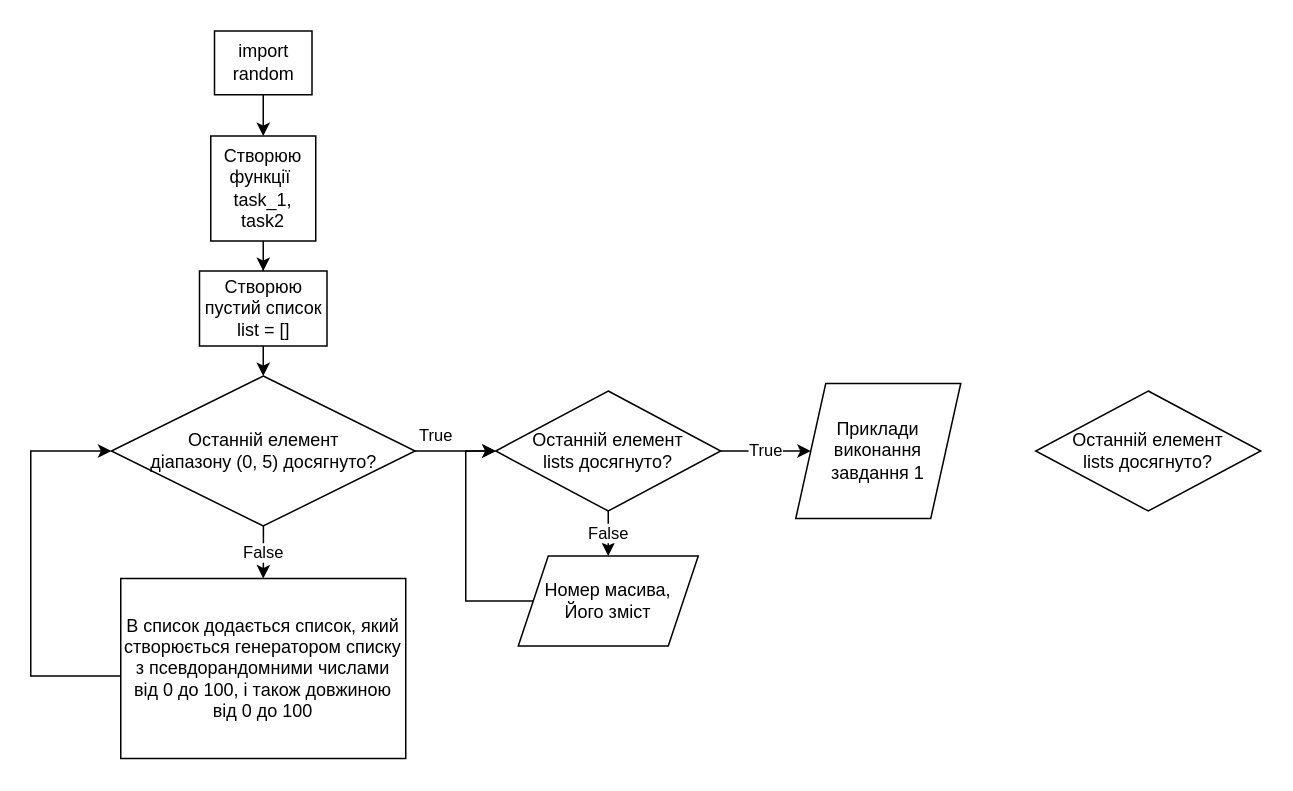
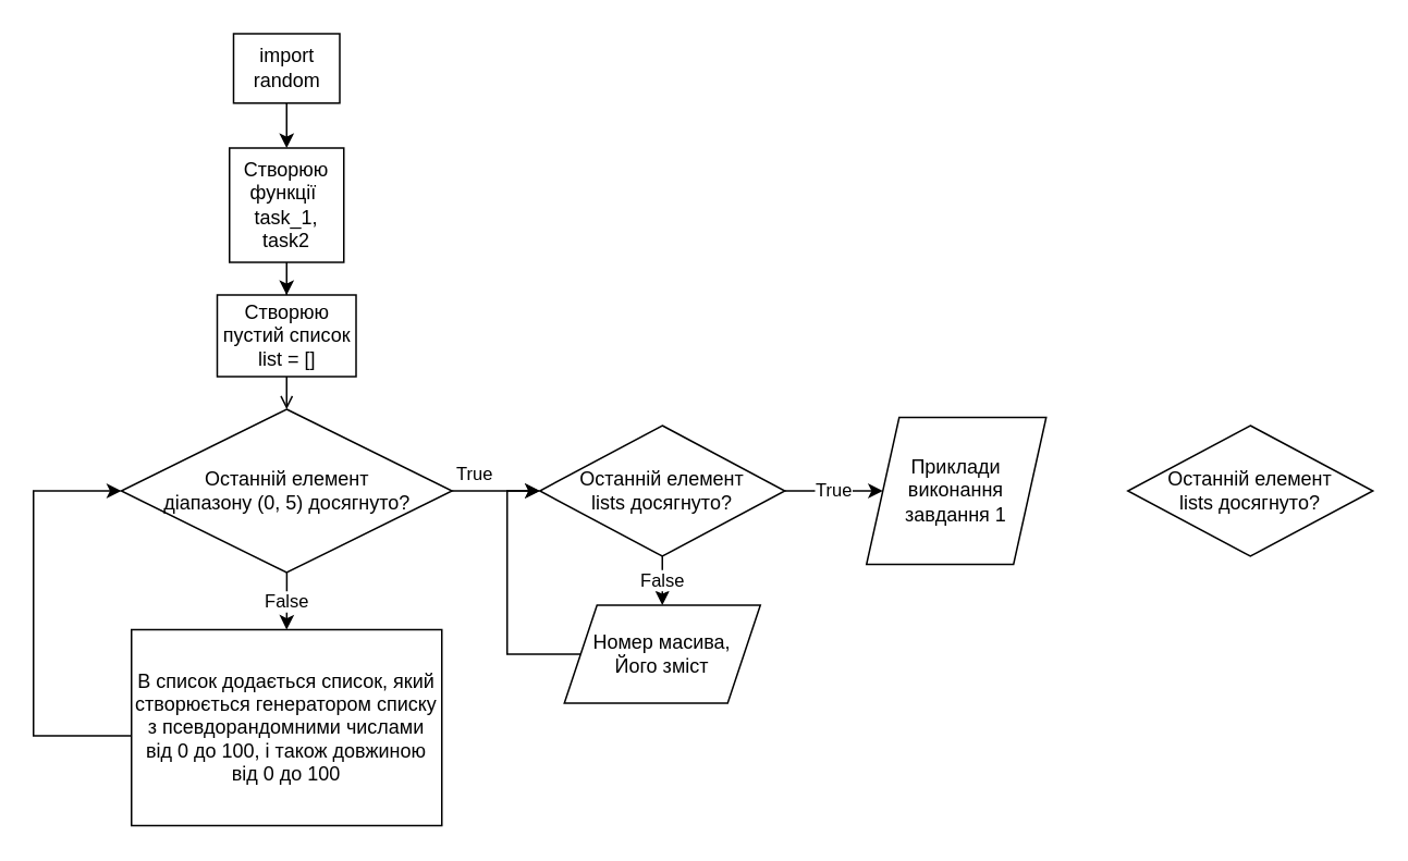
  <mxCell id="0" />
  <mxCell id="1" parent="0" />
  <mxCell id="2" value="" style="edgeStyle=orthogonalEdgeStyle;rounded=0;orthogonalLoop=1;jettySize=auto;html=1;" edge="1" parent="1" source="3" target="17"><mxGeometry relative="1" as="geometry" /></mxCell>
  <mxCell id="3" value="import random" style="rounded=0;whiteSpace=wrap;html=1;direction=south;" vertex="1" parent="1"><mxGeometry x="142.5" y="20" width="65" height="42.5" as="geometry" /></mxCell>
- <mxCell id="4" value="" style="edgeStyle=orthogonalEdgeStyle;rounded=0;orthogonalLoop=1;jettySize=auto;html=1;" edge="1" parent="1" source="5" target="8"><mxGeometry relative="1" as="geometry" /></mxCell>
+ <mxCell id="4" value="" style="edgeStyle=orthogonalEdgeStyle;rounded=0;orthogonalLoop=1;jettySize=auto;html=1;endArrow=open;" edge="1" parent="1" source="5" target="8"><mxGeometry relative="1" as="geometry" /></mxCell>
  <mxCell id="5" value="Створюю пустий список&lt;div&gt;list = []&lt;/div&gt;" style="whiteSpace=wrap;html=1;rounded=0;" vertex="1" parent="1"><mxGeometry x="132.5" y="180" width="85" height="50" as="geometry" /></mxCell>
  <mxCell id="6" value="False" style="edgeStyle=orthogonalEdgeStyle;rounded=0;orthogonalLoop=1;jettySize=auto;html=1;" edge="1" parent="1" source="8" target="10"><mxGeometry relative="1" as="geometry"><mxPoint x="175" y="370" as="targetPoint" /></mxGeometry></mxCell>
  <mxCell id="7" value="True" style="edgeStyle=orthogonalEdgeStyle;rounded=0;orthogonalLoop=1;jettySize=auto;html=1;entryX=0;entryY=0.5;entryDx=0;entryDy=0;" edge="1" parent="1" source="8" target="13"><mxGeometry x="-0.488" y="10" relative="1" as="geometry"><Array as="points" /><mxPoint as="offset" /></mxGeometry></mxCell>
  <mxCell id="8" value="Останній елемент&lt;div&gt;діапазону (0, 5) досягнуто?&lt;/div&gt;" style="rhombus;whiteSpace=wrap;html=1;" vertex="1" parent="1"><mxGeometry x="73.75" y="250" width="202.5" height="100" as="geometry" /></mxCell>
  <mxCell id="9" style="edgeStyle=orthogonalEdgeStyle;rounded=0;orthogonalLoop=1;jettySize=auto;html=1;entryX=0;entryY=0.5;entryDx=0;entryDy=0;" edge="1" parent="1" source="10" target="8"><mxGeometry relative="1" as="geometry"><Array as="points"><mxPoint x="20" y="450" /><mxPoint x="20" y="300" /></Array></mxGeometry></mxCell>
  <mxCell id="10" value="В список додається список, який створюється генератором списку&lt;div&gt;з псевдорандомними числами від 0 до 100, і також довжиною від 0 до 100&lt;/div&gt;" style="rounded=0;whiteSpace=wrap;html=1;" vertex="1" parent="1"><mxGeometry x="80" y="385" width="190" height="120" as="geometry" /></mxCell>
  <mxCell id="11" value="False" style="edgeStyle=orthogonalEdgeStyle;rounded=0;orthogonalLoop=1;jettySize=auto;html=1;entryX=0.5;entryY=0;entryDx=0;entryDy=0;" edge="1" parent="1" source="13" target="15"><mxGeometry relative="1" as="geometry" /></mxCell>
  <mxCell id="12" value="True" style="edgeStyle=orthogonalEdgeStyle;rounded=0;orthogonalLoop=1;jettySize=auto;html=1;entryX=0;entryY=0.5;entryDx=0;entryDy=0;" edge="1" parent="1" source="13" target="19"><mxGeometry relative="1" as="geometry"><mxPoint x="560" y="300" as="targetPoint" /></mxGeometry></mxCell>
  <mxCell id="13" value="Останній елемент&lt;div&gt;lists досягнуто?&lt;/div&gt;" style="rhombus;whiteSpace=wrap;html=1;" vertex="1" parent="1"><mxGeometry x="330" y="260" width="150" height="80" as="geometry" /></mxCell>
  <mxCell id="14" style="edgeStyle=orthogonalEdgeStyle;rounded=0;orthogonalLoop=1;jettySize=auto;html=1;entryX=0;entryY=0.5;entryDx=0;entryDy=0;" edge="1" parent="1" source="15" target="13"><mxGeometry relative="1" as="geometry"><Array as="points"><mxPoint x="310" y="400" /><mxPoint x="310" y="300" /></Array></mxGeometry></mxCell>
  <mxCell id="15" value="Номер масива,&lt;br&gt;Його зміст" style="shape=parallelogram;perimeter=parallelogramPerimeter;whiteSpace=wrap;html=1;fixedSize=1;" vertex="1" parent="1"><mxGeometry x="345" y="370" width="120" height="60" as="geometry" /></mxCell>
  <mxCell id="16" value="" style="edgeStyle=orthogonalEdgeStyle;rounded=0;orthogonalLoop=1;jettySize=auto;html=1;" edge="1" parent="1" source="17" target="5"><mxGeometry relative="1" as="geometry" /></mxCell>
  <mxCell id="17" value="Створюю функції&amp;nbsp;&lt;div&gt;task_1,&lt;br&gt;task2&lt;/div&gt;" style="rounded=0;whiteSpace=wrap;html=1;" vertex="1" parent="1"><mxGeometry x="140" y="90" width="70" height="70" as="geometry" /></mxCell>
  <mxCell id="18" value="Останній елемент&lt;div&gt;lists досягнуто?&lt;/div&gt;" style="rhombus;whiteSpace=wrap;html=1;" vertex="1" parent="1"><mxGeometry x="690" y="260" width="150" height="80" as="geometry" /></mxCell>
  <mxCell id="19" value="Приклади виконання завдання 1" style="shape=parallelogram;perimeter=parallelogramPerimeter;whiteSpace=wrap;html=1;fixedSize=1;" vertex="1" parent="1"><mxGeometry x="530" y="255" width="110" height="90" as="geometry" /></mxCell>
